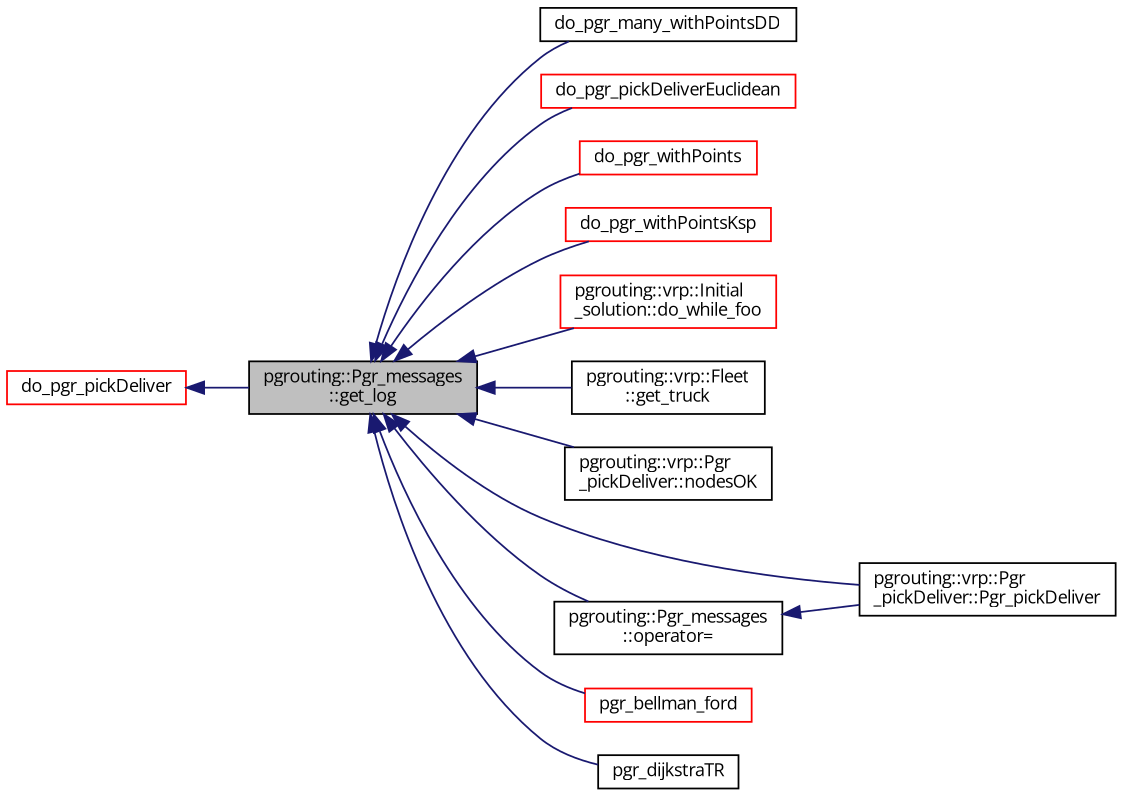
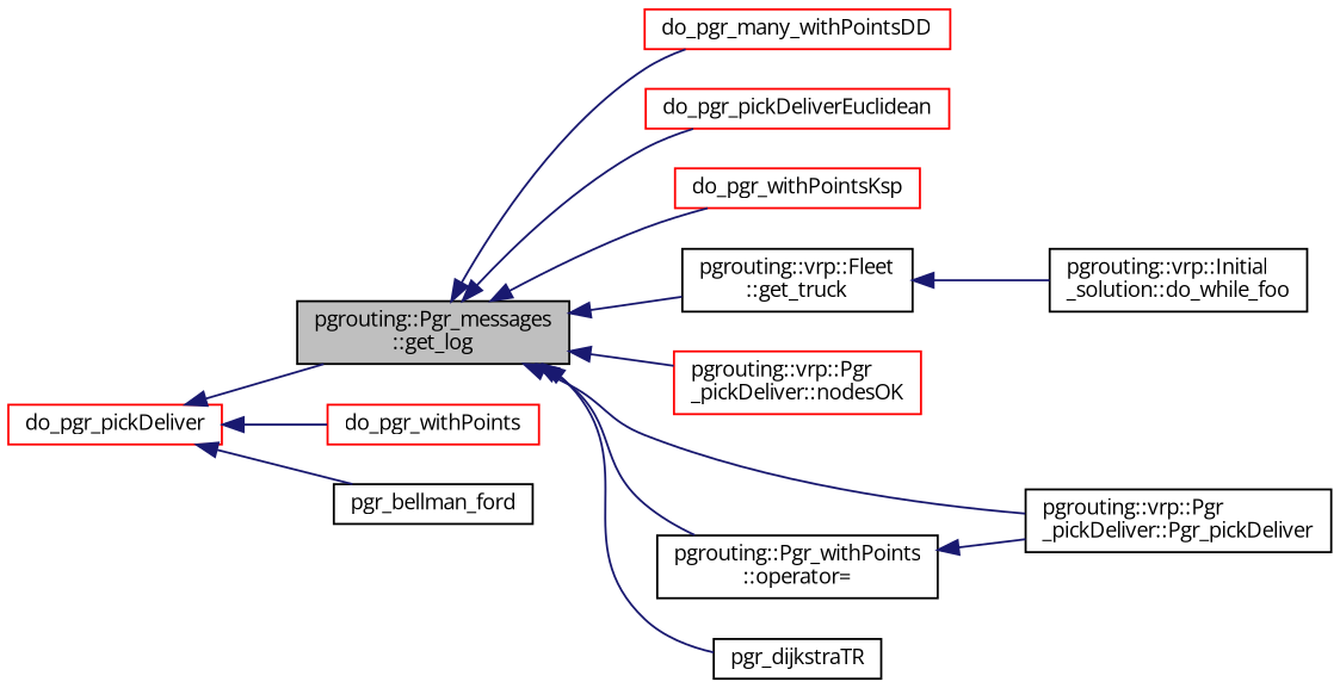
  digraph {
    fontname="Open Sans"
    rankdir=LR
    node [color=red fillcolor=white fontname="Open Sans" fontsize=10 shape=record style=filled]
    edge [color=midnightblue dir=back fontname="Open Sans" fontsize=10 labelfontname=Helvetica labelfontsize=10 style=solid]
    n1 [color=black fillcolor=grey75 fontcolor=black height=0.2 label="pgrouting::Pgr_messages\l::get_log" width=0.4]
-   n2 [color=black height=0.2 label=do_pgr_many_withPointsDD width=0.4]
+   n2 [height=0.2 label=do_pgr_many_withPointsDD width=0.4]
    n3 [height=0.2 label=do_pgr_pickDeliverEuclidean width=0.4]
    n4 [height=0.2 label=do_pgr_withPoints width=0.4]
    n5 [height=0.2 label=do_pgr_withPointsKsp width=0.4]
-   n6 [height=0.2 label="pgrouting::vrp::Initial\l_solution::do_while_foo" width=0.4]
+   n6 [color=black height=0.2 label="pgrouting::vrp::Initial\l_solution::do_while_foo" width=0.4]
    n7 [color=black height=0.2 label="pgrouting::vrp::Fleet\l::get_truck" width=0.4]
-   n8 [color=black height=0.2 label="pgrouting::vrp::Pgr\l_pickDeliver::nodesOK" width=0.4]
+   n8 [height=0.2 label="pgrouting::vrp::Pgr\l_pickDeliver::nodesOK" width=0.4]
    n9 [color=black height=0.2 label="pgrouting::vrp::Pgr\l_pickDeliver::Pgr_pickDeliver" width=0.4]
-   n10 [color=black height=0.2 label="pgrouting::Pgr_messages\l::operator=" width=0.4]
-   n11 [height=0.2 label=pgr_bellman_ford width=0.4]
+   n10 [color=black height=0.2 label="pgrouting::Pgr_withPoints\l::operator=" width=0.4]
+   n11 [color=black height=0.2 label=pgr_bellman_ford width=0.4]
    n12 [color=black height=0.2 label=pgr_dijkstraTR width=0.4]
    n13 [height=0.2 label=do_pgr_pickDeliver width=0.4]
    n1 -> n2
    n1 -> n3
-   n1 -> n4
+   n13 -> n4
    n1 -> n5
-   n1 -> n6
+   n7 -> n6
    n1 -> n7
    n1 -> n8
    n1 -> n9
    n1 -> n10
-   n1 -> n11
+   n13 -> n11
    n1 -> n12
    n10 -> n9
    n13 -> n1
  }
